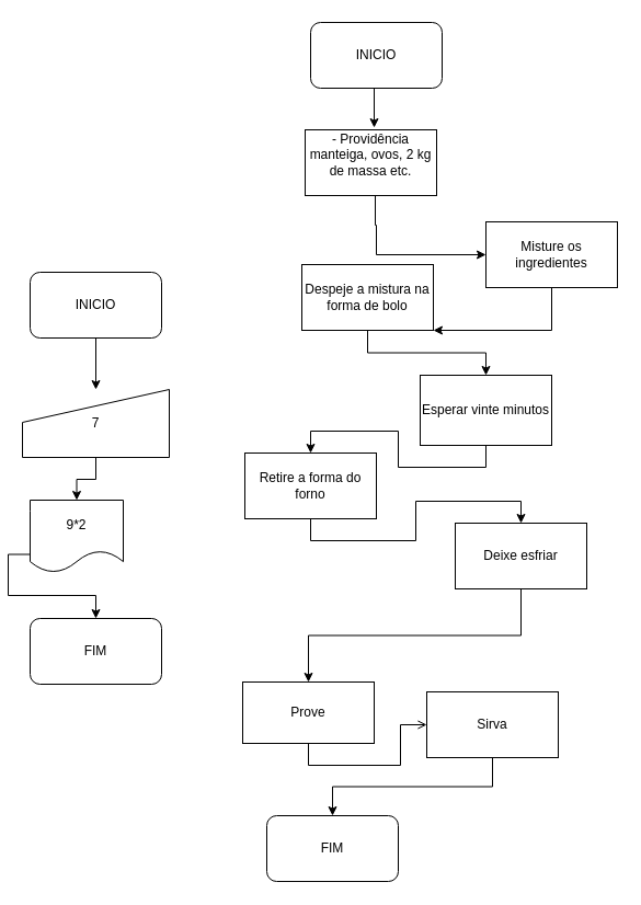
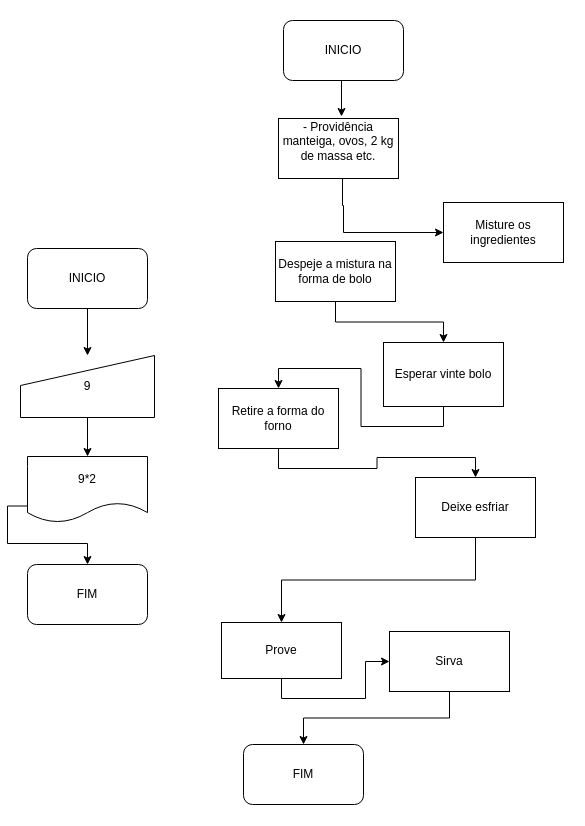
  <mxCell id="0" />
  <mxCell id="1" parent="0" />
  <mxCell id="2" style="edgeStyle=orthogonalEdgeStyle;rounded=0;orthogonalLoop=1;jettySize=auto;html=1;exitX=0.5;exitY=1;exitDx=0;exitDy=0;entryX=0.5;entryY=0;entryDx=0;entryDy=0;" edge="1" parent="1" source="3"><mxGeometry relative="1" as="geometry"><mxPoint x="341" y="116" as="targetPoint" /></mxGeometry></mxCell>
  <mxCell id="3" value="INICIO" style="rounded=1;whiteSpace=wrap;html=1;" vertex="1" parent="1"><mxGeometry x="283" y="20" width="120" height="60" as="geometry" /></mxCell>
  <mxCell id="4" style="edgeStyle=orthogonalEdgeStyle;rounded=0;orthogonalLoop=1;jettySize=auto;html=1;exitX=0.5;exitY=1;exitDx=0;exitDy=0;" edge="1" parent="1" target="6"><mxGeometry relative="1" as="geometry"><mxPoint x="341" y="176" as="sourcePoint" /><Array as="points"><mxPoint x="342" y="176" /><mxPoint x="342" y="205" /><mxPoint x="343" y="205" /></Array></mxGeometry></mxCell>
- <mxCell id="5" style="edgeStyle=orthogonalEdgeStyle;rounded=0;orthogonalLoop=1;jettySize=auto;html=1;exitX=0.5;exitY=1;exitDx=0;exitDy=0;" edge="1" parent="1" source="6" target="8"><mxGeometry relative="1" as="geometry"><mxPoint x="343" y="351" as="targetPoint" /><Array as="points"><mxPoint x="347" y="301" /><mxPoint x="343" y="301" /></Array></mxGeometry></mxCell>
  <mxCell id="6" value="Misture os ingredientes" style="rounded=0;whiteSpace=wrap;html=1;" vertex="1" parent="1"><mxGeometry x="443" y="202" width="120" height="60" as="geometry" /></mxCell>
  <mxCell id="7" style="edgeStyle=orthogonalEdgeStyle;rounded=0;orthogonalLoop=1;jettySize=auto;html=1;exitX=0.5;exitY=1;exitDx=0;exitDy=0;" edge="1" parent="1" source="8" target="10"><mxGeometry relative="1" as="geometry"><mxPoint x="343" y="433" as="targetPoint" /></mxGeometry></mxCell>
  <mxCell id="8" value="Despeje a mistura na forma de bolo" style="rounded=0;whiteSpace=wrap;html=1;" vertex="1" parent="1"><mxGeometry x="275" y="241" width="120" height="60" as="geometry" /></mxCell>
  <mxCell id="9" style="edgeStyle=orthogonalEdgeStyle;rounded=0;orthogonalLoop=1;jettySize=auto;html=1;exitX=0.5;exitY=1;exitDx=0;exitDy=0;entryX=0.5;entryY=0;entryDx=0;entryDy=0;" edge="1" parent="1" source="10" target="12"><mxGeometry relative="1" as="geometry" /></mxCell>
- <mxCell id="10" value="Esperar vinte minutos" style="rounded=0;whiteSpace=wrap;html=1;" vertex="1" parent="1"><mxGeometry x="383" y="342" width="120" height="64" as="geometry" /></mxCell>
+ <mxCell id="10" value="Esperar vinte bolo" style="rounded=0;whiteSpace=wrap;html=1;" vertex="1" parent="1"><mxGeometry x="383" y="342" width="120" height="64" as="geometry" /></mxCell>
  <mxCell id="11" style="edgeStyle=orthogonalEdgeStyle;rounded=0;orthogonalLoop=1;jettySize=auto;html=1;exitX=0.5;exitY=1;exitDx=0;exitDy=0;" edge="1" parent="1" source="12" target="14"><mxGeometry relative="1" as="geometry"><mxPoint x="343" y="589" as="targetPoint" /></mxGeometry></mxCell>
- <mxCell id="12" value="Retire a forma do forno" style="rounded=0;whiteSpace=wrap;html=1;" vertex="1" parent="1"><mxGeometry x="223" y="413" width="120" height="60" as="geometry" /></mxCell>
+ <mxCell id="12" value="Retire a forma do forno" style="rounded=0;whiteSpace=wrap;html=1;" vertex="1" parent="1"><mxGeometry x="218" y="388" width="120" height="60" as="geometry" /></mxCell>
  <mxCell id="13" style="edgeStyle=orthogonalEdgeStyle;rounded=0;orthogonalLoop=1;jettySize=auto;html=1;exitX=0.5;exitY=1;exitDx=0;exitDy=0;" edge="1" parent="1" source="14" target="16"><mxGeometry relative="1" as="geometry"><mxPoint x="343" y="657" as="targetPoint" /></mxGeometry></mxCell>
  <mxCell id="14" value="Deixe esfriar" style="rounded=0;whiteSpace=wrap;html=1;" vertex="1" parent="1"><mxGeometry x="415" y="477" width="120" height="60" as="geometry" /></mxCell>
- <mxCell id="15" style="edgeStyle=orthogonalEdgeStyle;rounded=0;orthogonalLoop=1;jettySize=auto;html=1;exitX=0.5;exitY=1;exitDx=0;exitDy=0;endArrow=open;" edge="1" parent="1" source="16" target="18"><mxGeometry relative="1" as="geometry"><mxPoint x="343" y="739" as="targetPoint" /></mxGeometry></mxCell>
+ <mxCell id="15" style="edgeStyle=orthogonalEdgeStyle;rounded=0;orthogonalLoop=1;jettySize=auto;html=1;exitX=0.5;exitY=1;exitDx=0;exitDy=0;" edge="1" parent="1" source="16" target="18"><mxGeometry relative="1" as="geometry"><mxPoint x="343" y="739" as="targetPoint" /></mxGeometry></mxCell>
  <mxCell id="16" value="Prove" style="rounded=0;whiteSpace=wrap;html=1;" vertex="1" parent="1"><mxGeometry x="221" y="622" width="120" height="56" as="geometry" /></mxCell>
  <mxCell id="17" style="edgeStyle=orthogonalEdgeStyle;rounded=0;orthogonalLoop=1;jettySize=auto;html=1;exitX=0.5;exitY=1;exitDx=0;exitDy=0;" edge="1" parent="1" source="18" target="19"><mxGeometry relative="1" as="geometry" /></mxCell>
  <mxCell id="18" value="Sirva" style="rounded=0;whiteSpace=wrap;html=1;" vertex="1" parent="1"><mxGeometry x="389" y="631" width="120" height="60" as="geometry" /></mxCell>
  <mxCell id="19" value="FIM" style="rounded=1;whiteSpace=wrap;html=1;" vertex="1" parent="1"><mxGeometry x="243" y="744" width="120" height="60" as="geometry" /></mxCell>
  <mxCell id="20" style="edgeStyle=orthogonalEdgeStyle;rounded=0;orthogonalLoop=1;jettySize=auto;html=1;exitX=0.5;exitY=1;exitDx=0;exitDy=0;" edge="1" parent="1" source="21" target="23"><mxGeometry relative="1" as="geometry"><mxPoint x="116" y="355" as="targetPoint" /></mxGeometry></mxCell>
  <mxCell id="21" value="INICIO" style="rounded=1;whiteSpace=wrap;html=1;" vertex="1" parent="1"><mxGeometry x="27" y="248" width="120" height="60" as="geometry" /></mxCell>
  <mxCell id="22" style="edgeStyle=orthogonalEdgeStyle;rounded=0;orthogonalLoop=1;jettySize=auto;html=1;exitX=0.5;exitY=1;exitDx=0;exitDy=0;" edge="1" parent="1" source="23" target="25"><mxGeometry relative="1" as="geometry"><mxPoint x="85" y="461" as="targetPoint" /></mxGeometry></mxCell>
- <mxCell id="23" value="7" style="shape=manualInput;whiteSpace=wrap;html=1;" vertex="1" parent="1"><mxGeometry x="20" y="355" width="134" height="62" as="geometry" /></mxCell>
+ <mxCell id="23" value="9" style="shape=manualInput;whiteSpace=wrap;html=1;" vertex="1" parent="1"><mxGeometry x="20" y="355" width="134" height="62" as="geometry" /></mxCell>
  <mxCell id="24" style="edgeStyle=orthogonalEdgeStyle;rounded=0;orthogonalLoop=1;jettySize=auto;html=1;exitX=0;exitY=0.75;exitDx=0;exitDy=0;" edge="1" parent="1" source="25" target="26"><mxGeometry relative="1" as="geometry" /></mxCell>
- <mxCell id="25" value="9*2" style="shape=document;whiteSpace=wrap;html=1;boundedLbl=1;" vertex="1" parent="1"><mxGeometry x="27" y="456" width="85" height="66" as="geometry" /></mxCell>
+ <mxCell id="25" value="9*2" style="shape=document;whiteSpace=wrap;html=1;boundedLbl=1;" vertex="1" parent="1"><mxGeometry x="27" y="456" width="120" height="66" as="geometry" /></mxCell>
  <mxCell id="26" value="FIM" style="rounded=1;whiteSpace=wrap;html=1;" vertex="1" parent="1"><mxGeometry x="27" y="564" width="120" height="60" as="geometry" /></mxCell>
  <mxCell id="27" value="&#10;- Providência manteiga, ovos, 2 kg de massa etc.&#10;&#10;" style="rounded=0;whiteSpace=wrap;html=1;" vertex="1" parent="1"><mxGeometry x="278" y="118" width="120" height="60" as="geometry" /></mxCell>
